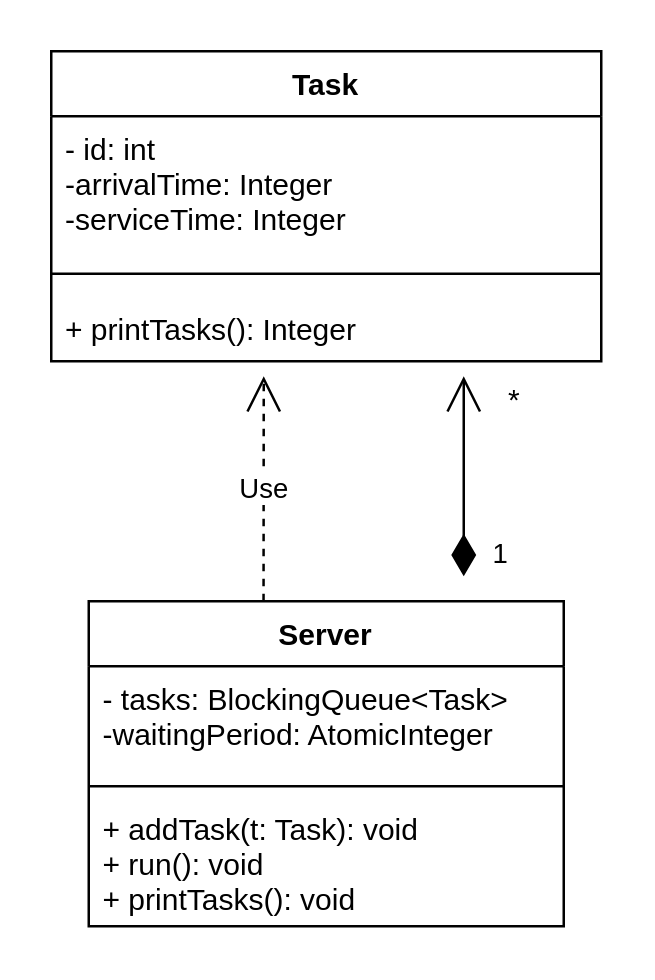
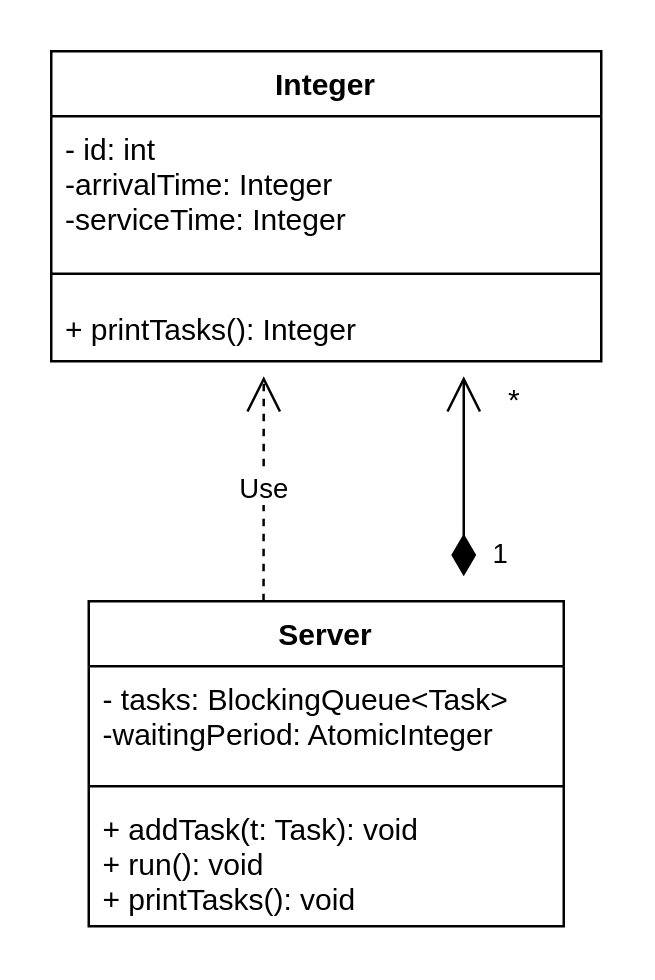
  <mxCell id="0" />
  <mxCell id="1" parent="0" />
  <mxCell id="2" value="Server" style="swimlane;fontStyle=1;align=center;verticalAlign=top;childLayout=stackLayout;horizontal=1;startSize=26;horizontalStack=0;resizeParent=1;resizeParentMax=0;resizeLast=0;collapsible=1;marginBottom=0;" vertex="1" parent="1"><mxGeometry x="35" y="240" width="190" height="130" as="geometry" /></mxCell>
  <mxCell id="3" value="- tasks: BlockingQueue&lt;Task&gt;&#10;-waitingPeriod: AtomicInteger" style="text;strokeColor=none;fillColor=none;align=left;verticalAlign=top;spacingLeft=4;spacingRight=4;overflow=hidden;rotatable=0;points=[[0,0.5],[1,0.5]];portConstraint=eastwest;" vertex="1" parent="2"><mxGeometry y="26" width="190" height="44" as="geometry" /></mxCell>
  <mxCell id="4" value="" style="line;strokeWidth=1;fillColor=none;align=left;verticalAlign=middle;spacingTop=-1;spacingLeft=3;spacingRight=3;rotatable=0;labelPosition=right;points=[];portConstraint=eastwest;" vertex="1" parent="2"><mxGeometry y="70" width="190" height="8" as="geometry" /></mxCell>
  <mxCell id="5" value="+ addTask(t: Task): void&#10;+ run(): void&#10;+ printTasks(): void" style="text;strokeColor=none;fillColor=none;align=left;verticalAlign=top;spacingLeft=4;spacingRight=4;overflow=hidden;rotatable=0;points=[[0,0.5],[1,0.5]];portConstraint=eastwest;" vertex="1" parent="2"><mxGeometry y="78" width="190" height="52" as="geometry" /></mxCell>
- <mxCell id="6" value="Task" style="swimlane;fontStyle=1;align=center;verticalAlign=top;childLayout=stackLayout;horizontal=1;startSize=26;horizontalStack=0;resizeParent=1;resizeParentMax=0;resizeLast=0;collapsible=1;marginBottom=0;" vertex="1" parent="1"><mxGeometry x="20" y="20" width="220" height="124" as="geometry" /></mxCell>
+ <mxCell id="6" value="Integer" style="swimlane;fontStyle=1;align=center;verticalAlign=top;childLayout=stackLayout;horizontal=1;startSize=26;horizontalStack=0;resizeParent=1;resizeParentMax=0;resizeLast=0;collapsible=1;marginBottom=0;" vertex="1" parent="1"><mxGeometry x="20" y="20" width="220" height="124" as="geometry" /></mxCell>
  <mxCell id="7" value="- id: int&#10;-arrivalTime: Integer&#10;-serviceTime: Integer" style="text;strokeColor=none;fillColor=none;align=left;verticalAlign=top;spacingLeft=4;spacingRight=4;overflow=hidden;rotatable=0;points=[[0,0.5],[1,0.5]];portConstraint=eastwest;" vertex="1" parent="6"><mxGeometry y="26" width="220" height="54" as="geometry" /></mxCell>
  <mxCell id="8" value="" style="line;strokeWidth=1;fillColor=none;align=left;verticalAlign=middle;spacingTop=-1;spacingLeft=3;spacingRight=3;rotatable=0;labelPosition=right;points=[];portConstraint=eastwest;" vertex="1" parent="6"><mxGeometry y="80" width="220" height="18" as="geometry" /></mxCell>
  <mxCell id="9" value="+ printTasks(): Integer" style="text;strokeColor=none;fillColor=none;align=left;verticalAlign=top;spacingLeft=4;spacingRight=4;overflow=hidden;rotatable=0;points=[[0,0.5],[1,0.5]];portConstraint=eastwest;" vertex="1" parent="6"><mxGeometry y="98" width="220" height="26" as="geometry" /></mxCell>
  <mxCell id="10" value="Use" style="endArrow=open;endSize=12;dashed=1;html=1;rounded=0;exitX=0.368;exitY=0;exitDx=0;exitDy=0;exitPerimeter=0;" edge="1" parent="1" source="2"><mxGeometry width="160" relative="1" as="geometry"><mxPoint x="55" y="180" as="sourcePoint" /><mxPoint x="105" y="150" as="targetPoint" /></mxGeometry></mxCell>
  <mxCell id="11" value="1" style="endArrow=open;html=1;endSize=12;startArrow=diamondThin;startSize=14;startFill=1;edgeStyle=orthogonalEdgeStyle;align=left;verticalAlign=bottom;rounded=0;" edge="1" parent="1"><mxGeometry x="-1" y="-10" relative="1" as="geometry"><mxPoint x="185" y="230" as="sourcePoint" /><mxPoint x="185" y="150" as="targetPoint" /><mxPoint as="offset" /></mxGeometry></mxCell>
  <mxCell id="12" value="*&lt;br&gt;" style="text;html=1;align=center;verticalAlign=middle;resizable=0;points=[];autosize=1;strokeColor=none;fillColor=none;" vertex="1" parent="1"><mxGeometry x="195" y="150" width="20" height="20" as="geometry" /></mxCell>
